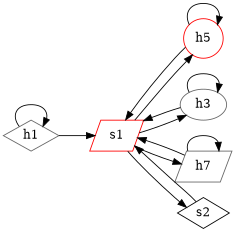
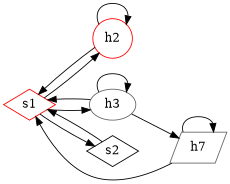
  digraph {
    rankdir=LR
    node [color=gray40 shape=diamond type=host]
    edge [cost=1 dst_port=2 src_port=1]
-   h1 [ip="10.10.1.1" mac="00:0c:29:34:64:b2"]
-   s1 [color=red ip="192.168.15.31" shape=parallelogram type=switch]
-   h2 [color=red ip="10.10.2.1" mac="00:0c:29:4e:ff:3f" shape=circle label=h5]
+   s1 [color=red ip="192.168.15.31" type=switch]
+   h2 [color=red ip="10.10.2.1" mac="00:0c:29:4e:ff:3f" shape=circle]
    h3 [ip="10.10.0.1" mac="00:0c:29:41:72:d5" shape=ellipse]
    n5 [ip="10.10.0.2" label=h7 mac="00:0c:29:28:89:da" shape=parallelogram]
    s2 [color=black ip="192.168.15.249" type=switch]
-   h1 -> h1
-   h1 -> s1 [dst_port=1 src_port=0]
    s1 -> h2 [dst_port=0 src_port=2]
    s1 -> h3 [dst_port=0 src_port=3]
-   s1 -> n5 [dst_port=0 src_port=4]
+   h3 -> n5 [dst_port=0 src_port=4]
    s1 -> s2 [dst_port=1 src_port=5]
    h2 -> s1 [src_port=0]
    h2 -> h2
    h3 -> s1 [dst_port=3 src_port=0]
    h3 -> h3
    n5 -> s1 [dst_port=4 src_port=0]
    n5 -> n5
    s2 -> s1 [dst_port=5]
  }
